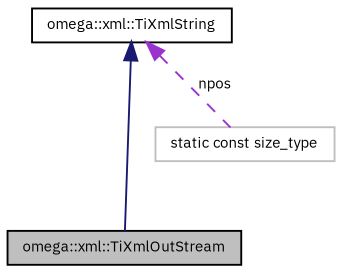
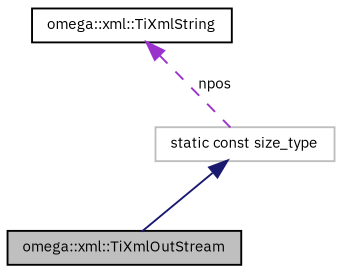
  digraph {
    fontname="IBM Plex Sans"
    node [color=black fontname="IBM Plex Sans" fontsize=8 shape=record]
    edge [dir=back fontname="IBM Plex Sans" fontsize=8 labelfontname="FreeSans.ttf" labelfontsize=8]
    n1 [fillcolor=grey75 fontcolor=black height=0.2 label="omega::xml::TiXmlOutStream" style=filled width=0.4]
    n2 [height=0.2 label="omega::xml::TiXmlString" width=0.4]
    n3 [color=grey75 height=0.2 label="static const size_type" width=0.4]
-   n2 -> n1 [color=midnightblue style=solid]
+   n3 -> n1 [color=midnightblue style=solid]
    n2 -> n3 [color=darkorchid3 label=" npos" style=dashed]
  }
